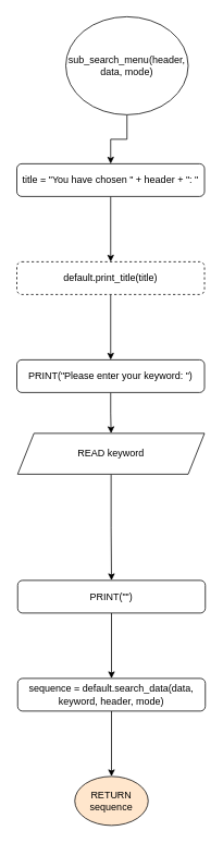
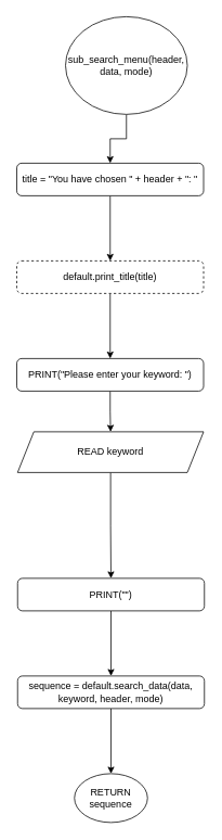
  <mxCell id="0" />
  <mxCell id="1" parent="0" />
  <mxCell id="2" value="" style="edgeStyle=orthogonalEdgeStyle;rounded=0;orthogonalLoop=1;jettySize=auto;html=1;" edge="1" parent="1" source="3" target="5"><mxGeometry relative="1" as="geometry" /></mxCell>
  <mxCell id="3" value="sub_search_menu(header, data, mode)" style="ellipse;whiteSpace=wrap;html=1;" vertex="1" parent="1"><mxGeometry x="80" y="20" width="150" height="120" as="geometry" /></mxCell>
  <mxCell id="4" value="" style="edgeStyle=orthogonalEdgeStyle;rounded=0;orthogonalLoop=1;jettySize=auto;html=1;" edge="1" parent="1" source="5" target="7"><mxGeometry relative="1" as="geometry" /></mxCell>
  <mxCell id="5" value="title = &quot;You have chosen &quot; + header + &quot;: &quot;" style="rounded=1;whiteSpace=wrap;html=1;" vertex="1" parent="1"><mxGeometry x="20" y="200" width="230" height="40" as="geometry" /></mxCell>
  <mxCell id="6" value="" style="edgeStyle=orthogonalEdgeStyle;rounded=0;orthogonalLoop=1;jettySize=auto;html=1;" edge="1" parent="1" source="7" target="9"><mxGeometry relative="1" as="geometry" /></mxCell>
  <mxCell id="7" value="default.print_title(title)" style="rounded=1;whiteSpace=wrap;html=1;dashed=1;" vertex="1" parent="1"><mxGeometry x="20" y="320" width="230" height="40" as="geometry" /></mxCell>
  <mxCell id="8" value="" style="edgeStyle=orthogonalEdgeStyle;rounded=0;orthogonalLoop=1;jettySize=auto;html=1;" edge="1" parent="1" source="9" target="11"><mxGeometry relative="1" as="geometry" /></mxCell>
  <mxCell id="9" value="PRINT(&quot;Please enter your keyword: &quot;)" style="rounded=1;whiteSpace=wrap;html=1;" vertex="1" parent="1"><mxGeometry x="20" y="440" width="230" height="40" as="geometry" /></mxCell>
  <mxCell id="10" value="" style="edgeStyle=orthogonalEdgeStyle;rounded=0;orthogonalLoop=1;jettySize=auto;html=1;" edge="1" parent="1" source="11" target="13"><mxGeometry relative="1" as="geometry" /></mxCell>
  <mxCell id="11" value="READ keyword" style="shape=parallelogram;perimeter=parallelogramPerimeter;whiteSpace=wrap;html=1;fixedSize=1;" vertex="1" parent="1"><mxGeometry x="21" y="530" width="229" height="50" as="geometry" /></mxCell>
  <mxCell id="12" value="" style="edgeStyle=orthogonalEdgeStyle;rounded=0;orthogonalLoop=1;jettySize=auto;html=1;" edge="1" parent="1" source="13" target="15"><mxGeometry relative="1" as="geometry" /></mxCell>
  <mxCell id="13" value="PRINT(&quot;&quot;)" style="rounded=1;whiteSpace=wrap;html=1;" vertex="1" parent="1"><mxGeometry x="21" y="710" width="230" height="40" as="geometry" /></mxCell>
  <mxCell id="14" value="" style="edgeStyle=orthogonalEdgeStyle;rounded=0;orthogonalLoop=1;jettySize=auto;html=1;" edge="1" parent="1" source="15" target="16"><mxGeometry relative="1" as="geometry" /></mxCell>
  <mxCell id="15" value="sequence = default.search_data(data, keyword, header, mode)" style="rounded=1;whiteSpace=wrap;html=1;" vertex="1" parent="1"><mxGeometry x="21" y="830" width="230" height="40" as="geometry" /></mxCell>
- <mxCell id="16" value="RETURN sequence" style="ellipse;whiteSpace=wrap;html=1;fillColor=#ffe6cc;" vertex="1" parent="1"><mxGeometry x="91" y="950" width="90" height="60" as="geometry" /></mxCell>
+ <mxCell id="16" value="RETURN sequence" style="ellipse;whiteSpace=wrap;html=1;" vertex="1" parent="1"><mxGeometry x="91" y="950" width="90" height="60" as="geometry" /></mxCell>
